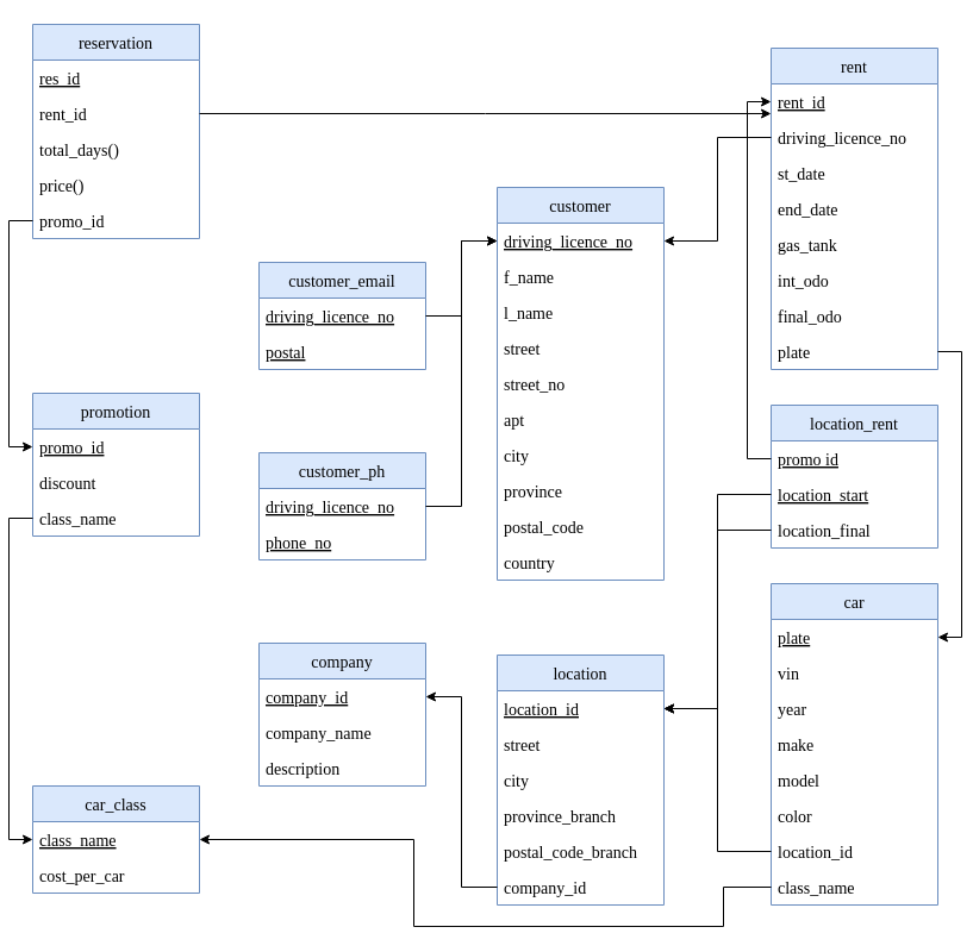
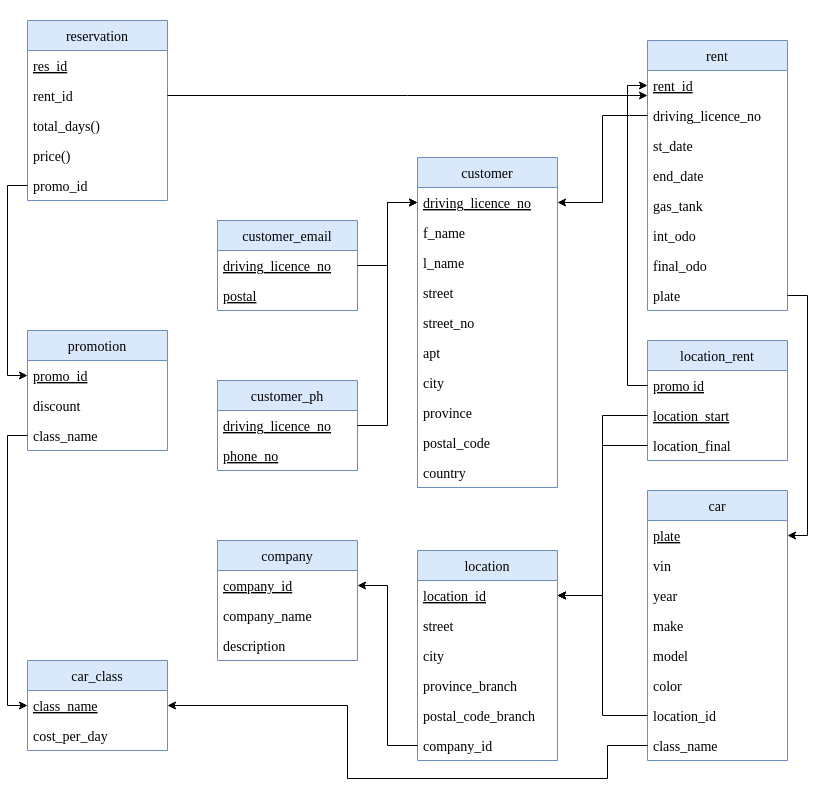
  <mxCell id="0" />
  <mxCell id="1" parent="0" />
  <mxCell id="2" value="customer_email" style="swimlane;fontStyle=0;childLayout=stackLayout;horizontal=1;startSize=30;horizontalStack=0;resizeParent=1;resizeParentMax=0;resizeLast=0;collapsible=1;marginBottom=0;fillColor=#dae8fc;strokeColor=#6c8ebf;fontSize=14;fontFamily=Georgia;" parent="1" vertex="1"><mxGeometry x="210" y="220" width="140" height="90" as="geometry" /></mxCell>
  <mxCell id="3" value="driving_licence_no" style="text;strokeColor=none;fillColor=none;align=left;verticalAlign=middle;spacingLeft=4;spacingRight=4;overflow=hidden;points=[[0,0.5],[1,0.5]];portConstraint=eastwest;rotatable=0;fontStyle=4;fontSize=14;fontFamily=Georgia;" parent="2" vertex="1"><mxGeometry y="30" width="140" height="30" as="geometry" /></mxCell>
  <mxCell id="4" value="postal" style="text;strokeColor=none;fillColor=none;align=left;verticalAlign=middle;spacingLeft=4;spacingRight=4;overflow=hidden;points=[[0,0.5],[1,0.5]];portConstraint=eastwest;rotatable=0;fontStyle=4;fontSize=14;fontFamily=Georgia;" parent="2" vertex="1"><mxGeometry y="60" width="140" height="30" as="geometry" /></mxCell>
  <mxCell id="5" value="reservation" style="swimlane;fontStyle=0;childLayout=stackLayout;horizontal=1;startSize=30;horizontalStack=0;resizeParent=1;resizeParentMax=0;resizeLast=0;collapsible=1;marginBottom=0;fillColor=#dae8fc;strokeColor=#6c8ebf;fontSize=14;fontFamily=Georgia;" parent="1" vertex="1"><mxGeometry x="20" y="20" width="140" height="180" as="geometry" /></mxCell>
  <mxCell id="6" value="res_id" style="text;strokeColor=none;fillColor=none;align=left;verticalAlign=middle;spacingLeft=4;spacingRight=4;overflow=hidden;points=[[0,0.5],[1,0.5]];portConstraint=eastwest;rotatable=0;fontStyle=4;fontSize=14;fontFamily=Georgia;" parent="5" vertex="1"><mxGeometry y="30" width="140" height="30" as="geometry" /></mxCell>
  <mxCell id="7" value="rent_id" style="text;strokeColor=none;fillColor=none;align=left;verticalAlign=middle;spacingLeft=4;spacingRight=4;overflow=hidden;points=[[0,0.5],[1,0.5]];portConstraint=eastwest;rotatable=0;fontSize=14;fontFamily=Georgia;" parent="5" vertex="1"><mxGeometry y="60" width="140" height="30" as="geometry" /></mxCell>
  <mxCell id="8" value="total_days()" style="text;strokeColor=none;fillColor=none;align=left;verticalAlign=middle;spacingLeft=4;spacingRight=4;overflow=hidden;points=[[0,0.5],[1,0.5]];portConstraint=eastwest;rotatable=0;fontStyle=0;fontSize=14;fontFamily=Georgia;" parent="5" vertex="1"><mxGeometry y="90" width="140" height="30" as="geometry" /></mxCell>
  <mxCell id="9" value="price()" style="text;strokeColor=none;fillColor=none;align=left;verticalAlign=middle;spacingLeft=4;spacingRight=4;overflow=hidden;points=[[0,0.5],[1,0.5]];portConstraint=eastwest;rotatable=0;fontSize=14;fontFamily=Georgia;" parent="5" vertex="1"><mxGeometry y="120" width="140" height="30" as="geometry" /></mxCell>
  <mxCell id="10" value="promo_id" style="text;strokeColor=none;fillColor=none;align=left;verticalAlign=middle;spacingLeft=4;spacingRight=4;overflow=hidden;points=[[0,0.5],[1,0.5]];portConstraint=eastwest;rotatable=0;fontSize=14;fontFamily=Georgia;" parent="5" vertex="1"><mxGeometry y="150" width="140" height="30" as="geometry" /></mxCell>
  <mxCell id="11" value="promotion" style="swimlane;fontStyle=0;childLayout=stackLayout;horizontal=1;startSize=30;horizontalStack=0;resizeParent=1;resizeParentMax=0;resizeLast=0;collapsible=1;marginBottom=0;fillColor=#dae8fc;strokeColor=#6c8ebf;fontSize=14;fontFamily=Georgia;" parent="1" vertex="1"><mxGeometry x="20" y="330" width="140" height="120" as="geometry" /></mxCell>
  <mxCell id="12" value="promo_id" style="text;strokeColor=none;fillColor=none;align=left;verticalAlign=middle;spacingLeft=4;spacingRight=4;overflow=hidden;points=[[0,0.5],[1,0.5]];portConstraint=eastwest;rotatable=0;fontStyle=4;fontSize=14;fontFamily=Georgia;" parent="11" vertex="1"><mxGeometry y="30" width="140" height="30" as="geometry" /></mxCell>
  <mxCell id="13" value="discount" style="text;strokeColor=none;fillColor=none;align=left;verticalAlign=middle;spacingLeft=4;spacingRight=4;overflow=hidden;points=[[0,0.5],[1,0.5]];portConstraint=eastwest;rotatable=0;fontSize=14;fontFamily=Georgia;" parent="11" vertex="1"><mxGeometry y="60" width="140" height="30" as="geometry" /></mxCell>
  <mxCell id="14" value="class_name" style="text;strokeColor=none;fillColor=none;align=left;verticalAlign=middle;spacingLeft=4;spacingRight=4;overflow=hidden;points=[[0,0.5],[1,0.5]];portConstraint=eastwest;rotatable=0;fontSize=14;fontFamily=Georgia;" parent="11" vertex="1"><mxGeometry y="90" width="140" height="30" as="geometry" /></mxCell>
  <mxCell id="15" value="car_class" style="swimlane;fontStyle=0;childLayout=stackLayout;horizontal=1;startSize=30;horizontalStack=0;resizeParent=1;resizeParentMax=0;resizeLast=0;collapsible=1;marginBottom=0;fillColor=#dae8fc;strokeColor=#6c8ebf;fontSize=14;fontFamily=Georgia;" parent="1" vertex="1"><mxGeometry x="20" y="660" width="140" height="90" as="geometry" /></mxCell>
  <mxCell id="16" value="class_name" style="text;strokeColor=none;fillColor=none;align=left;verticalAlign=middle;spacingLeft=4;spacingRight=4;overflow=hidden;points=[[0,0.5],[1,0.5]];portConstraint=eastwest;rotatable=0;fontSize=14;fontFamily=Georgia;fontStyle=4" parent="15" vertex="1"><mxGeometry y="30" width="140" height="30" as="geometry" /></mxCell>
- <mxCell id="17" value="cost_per_car" style="text;strokeColor=none;fillColor=none;align=left;verticalAlign=middle;spacingLeft=4;spacingRight=4;overflow=hidden;points=[[0,0.5],[1,0.5]];portConstraint=eastwest;rotatable=0;fontSize=14;fontFamily=Georgia;" parent="15" vertex="1"><mxGeometry y="60" width="140" height="30" as="geometry" /></mxCell>
+ <mxCell id="17" value="cost_per_day" style="text;strokeColor=none;fillColor=none;align=left;verticalAlign=middle;spacingLeft=4;spacingRight=4;overflow=hidden;points=[[0,0.5],[1,0.5]];portConstraint=eastwest;rotatable=0;fontSize=14;fontFamily=Georgia;" parent="15" vertex="1"><mxGeometry y="60" width="140" height="30" as="geometry" /></mxCell>
  <mxCell id="18" value="customer_ph" style="swimlane;fontStyle=0;childLayout=stackLayout;horizontal=1;startSize=30;horizontalStack=0;resizeParent=1;resizeParentMax=0;resizeLast=0;collapsible=1;marginBottom=0;fillColor=#dae8fc;strokeColor=#6c8ebf;fontSize=14;fontFamily=Georgia;" parent="1" vertex="1"><mxGeometry x="210" y="380" width="140" height="90" as="geometry" /></mxCell>
  <mxCell id="19" value="driving_licence_no" style="text;strokeColor=none;fillColor=none;align=left;verticalAlign=middle;spacingLeft=4;spacingRight=4;overflow=hidden;points=[[0,0.5],[1,0.5]];portConstraint=eastwest;rotatable=0;fontStyle=4;fontSize=14;fontFamily=Georgia;" parent="18" vertex="1"><mxGeometry y="30" width="140" height="30" as="geometry" /></mxCell>
  <mxCell id="20" value="phone_no" style="text;strokeColor=none;fillColor=none;align=left;verticalAlign=middle;spacingLeft=4;spacingRight=4;overflow=hidden;points=[[0,0.5],[1,0.5]];portConstraint=eastwest;rotatable=0;fontStyle=4;fontSize=14;fontFamily=Georgia;" parent="18" vertex="1"><mxGeometry y="60" width="140" height="30" as="geometry" /></mxCell>
  <mxCell id="21" value="customer" style="swimlane;fontStyle=0;childLayout=stackLayout;horizontal=1;startSize=30;horizontalStack=0;resizeParent=1;resizeParentMax=0;resizeLast=0;collapsible=1;marginBottom=0;fillColor=#dae8fc;strokeColor=#6c8ebf;fontSize=14;fontFamily=Georgia;" parent="1" vertex="1"><mxGeometry x="410" y="157" width="140" height="330" as="geometry" /></mxCell>
  <mxCell id="22" value="driving_licence_no" style="text;strokeColor=none;fillColor=none;align=left;verticalAlign=middle;spacingLeft=4;spacingRight=4;overflow=hidden;points=[[0,0.5],[1,0.5]];portConstraint=eastwest;rotatable=0;fontStyle=4;fontSize=14;fontFamily=Georgia;" parent="21" vertex="1"><mxGeometry y="30" width="140" height="30" as="geometry" /></mxCell>
  <mxCell id="23" value="f_name" style="text;strokeColor=none;fillColor=none;align=left;verticalAlign=middle;spacingLeft=4;spacingRight=4;overflow=hidden;points=[[0,0.5],[1,0.5]];portConstraint=eastwest;rotatable=0;fontSize=14;fontFamily=Georgia;" parent="21" vertex="1"><mxGeometry y="60" width="140" height="30" as="geometry" /></mxCell>
  <mxCell id="24" value="l_name" style="text;strokeColor=none;fillColor=none;align=left;verticalAlign=middle;spacingLeft=4;spacingRight=4;overflow=hidden;points=[[0,0.5],[1,0.5]];portConstraint=eastwest;rotatable=0;fontSize=14;fontFamily=Georgia;" parent="21" vertex="1"><mxGeometry y="90" width="140" height="30" as="geometry" /></mxCell>
  <mxCell id="25" value="street" style="text;strokeColor=none;fillColor=none;align=left;verticalAlign=middle;spacingLeft=4;spacingRight=4;overflow=hidden;points=[[0,0.5],[1,0.5]];portConstraint=eastwest;rotatable=0;fontSize=14;fontFamily=Georgia;" parent="21" vertex="1"><mxGeometry y="120" width="140" height="30" as="geometry" /></mxCell>
  <mxCell id="26" value="street_no" style="text;strokeColor=none;fillColor=none;align=left;verticalAlign=middle;spacingLeft=4;spacingRight=4;overflow=hidden;points=[[0,0.5],[1,0.5]];portConstraint=eastwest;rotatable=0;fontSize=14;fontFamily=Georgia;" parent="21" vertex="1"><mxGeometry y="150" width="140" height="30" as="geometry" /></mxCell>
  <mxCell id="27" value="apt" style="text;strokeColor=none;fillColor=none;align=left;verticalAlign=middle;spacingLeft=4;spacingRight=4;overflow=hidden;points=[[0,0.5],[1,0.5]];portConstraint=eastwest;rotatable=0;fontSize=14;fontFamily=Georgia;" parent="21" vertex="1"><mxGeometry y="180" width="140" height="30" as="geometry" /></mxCell>
  <mxCell id="28" value="city" style="text;strokeColor=none;fillColor=none;align=left;verticalAlign=middle;spacingLeft=4;spacingRight=4;overflow=hidden;points=[[0,0.5],[1,0.5]];portConstraint=eastwest;rotatable=0;fontSize=14;fontFamily=Georgia;" parent="21" vertex="1"><mxGeometry y="210" width="140" height="30" as="geometry" /></mxCell>
  <mxCell id="29" value="province" style="text;strokeColor=none;fillColor=none;align=left;verticalAlign=middle;spacingLeft=4;spacingRight=4;overflow=hidden;points=[[0,0.5],[1,0.5]];portConstraint=eastwest;rotatable=0;fontSize=14;fontFamily=Georgia;" parent="21" vertex="1"><mxGeometry y="240" width="140" height="30" as="geometry" /></mxCell>
  <mxCell id="30" value="postal_code" style="text;strokeColor=none;fillColor=none;align=left;verticalAlign=middle;spacingLeft=4;spacingRight=4;overflow=hidden;points=[[0,0.5],[1,0.5]];portConstraint=eastwest;rotatable=0;fontSize=14;fontFamily=Georgia;" parent="21" vertex="1"><mxGeometry y="270" width="140" height="30" as="geometry" /></mxCell>
  <mxCell id="31" value="country" style="text;strokeColor=none;fillColor=none;align=left;verticalAlign=middle;spacingLeft=4;spacingRight=4;overflow=hidden;points=[[0,0.5],[1,0.5]];portConstraint=eastwest;rotatable=0;fontSize=14;fontFamily=Georgia;" parent="21" vertex="1"><mxGeometry y="300" width="140" height="30" as="geometry" /></mxCell>
  <mxCell id="32" value="location" style="swimlane;fontStyle=0;childLayout=stackLayout;horizontal=1;startSize=30;horizontalStack=0;resizeParent=1;resizeParentMax=0;resizeLast=0;collapsible=1;marginBottom=0;fillColor=#dae8fc;strokeColor=#6c8ebf;fontSize=14;fontFamily=Georgia;" parent="1" vertex="1"><mxGeometry x="410" y="550" width="140" height="210" as="geometry" /></mxCell>
  <mxCell id="33" value="location_id" style="text;strokeColor=none;fillColor=none;align=left;verticalAlign=middle;spacingLeft=4;spacingRight=4;overflow=hidden;points=[[0,0.5],[1,0.5]];portConstraint=eastwest;rotatable=0;fontStyle=4;fontSize=14;fontFamily=Georgia;" parent="32" vertex="1"><mxGeometry y="30" width="140" height="30" as="geometry" /></mxCell>
  <mxCell id="34" value="street" style="text;strokeColor=none;fillColor=none;align=left;verticalAlign=middle;spacingLeft=4;spacingRight=4;overflow=hidden;points=[[0,0.5],[1,0.5]];portConstraint=eastwest;rotatable=0;fontSize=14;fontFamily=Georgia;" parent="32" vertex="1"><mxGeometry y="60" width="140" height="30" as="geometry" /></mxCell>
  <mxCell id="35" value="city" style="text;strokeColor=none;fillColor=none;align=left;verticalAlign=middle;spacingLeft=4;spacingRight=4;overflow=hidden;points=[[0,0.5],[1,0.5]];portConstraint=eastwest;rotatable=0;fontSize=14;fontFamily=Georgia;" parent="32" vertex="1"><mxGeometry y="90" width="140" height="30" as="geometry" /></mxCell>
  <mxCell id="36" value="province_branch" style="text;strokeColor=none;fillColor=none;align=left;verticalAlign=middle;spacingLeft=4;spacingRight=4;overflow=hidden;points=[[0,0.5],[1,0.5]];portConstraint=eastwest;rotatable=0;fontSize=14;fontFamily=Georgia;" parent="32" vertex="1"><mxGeometry y="120" width="140" height="30" as="geometry" /></mxCell>
  <mxCell id="37" value="postal_code_branch" style="text;strokeColor=none;fillColor=none;align=left;verticalAlign=middle;spacingLeft=4;spacingRight=4;overflow=hidden;points=[[0,0.5],[1,0.5]];portConstraint=eastwest;rotatable=0;fontSize=14;fontFamily=Georgia;" parent="32" vertex="1"><mxGeometry y="150" width="140" height="30" as="geometry" /></mxCell>
  <mxCell id="38" value="company_id" style="text;strokeColor=none;fillColor=none;align=left;verticalAlign=middle;spacingLeft=4;spacingRight=4;overflow=hidden;points=[[0,0.5],[1,0.5]];portConstraint=eastwest;rotatable=0;fontSize=14;fontFamily=Georgia;" parent="32" vertex="1"><mxGeometry y="180" width="140" height="30" as="geometry" /></mxCell>
  <mxCell id="39" value="company" style="swimlane;fontStyle=0;childLayout=stackLayout;horizontal=1;startSize=30;horizontalStack=0;resizeParent=1;resizeParentMax=0;resizeLast=0;collapsible=1;marginBottom=0;fillColor=#dae8fc;strokeColor=#6c8ebf;fontSize=14;fontFamily=Georgia;" parent="1" vertex="1"><mxGeometry x="210" y="540" width="140" height="120" as="geometry" /></mxCell>
  <mxCell id="40" value="company_id" style="text;strokeColor=none;fillColor=none;align=left;verticalAlign=middle;spacingLeft=4;spacingRight=4;overflow=hidden;points=[[0,0.5],[1,0.5]];portConstraint=eastwest;rotatable=0;fontStyle=4;fontSize=14;fontFamily=Georgia;" parent="39" vertex="1"><mxGeometry y="30" width="140" height="30" as="geometry" /></mxCell>
  <mxCell id="41" value="company_name" style="text;strokeColor=none;fillColor=none;align=left;verticalAlign=middle;spacingLeft=4;spacingRight=4;overflow=hidden;points=[[0,0.5],[1,0.5]];portConstraint=eastwest;rotatable=0;fontSize=14;fontFamily=Georgia;" parent="39" vertex="1"><mxGeometry y="60" width="140" height="30" as="geometry" /></mxCell>
  <mxCell id="42" value="description" style="text;strokeColor=none;fillColor=none;align=left;verticalAlign=middle;spacingLeft=4;spacingRight=4;overflow=hidden;points=[[0,0.5],[1,0.5]];portConstraint=eastwest;rotatable=0;fontSize=14;fontFamily=Georgia;" parent="39" vertex="1"><mxGeometry y="90" width="140" height="30" as="geometry" /></mxCell>
  <mxCell id="43" value="rent" style="swimlane;fontStyle=0;childLayout=stackLayout;horizontal=1;startSize=30;horizontalStack=0;resizeParent=1;resizeParentMax=0;resizeLast=0;collapsible=1;marginBottom=0;fillColor=#dae8fc;strokeColor=#6c8ebf;fontSize=14;fontFamily=Georgia;" parent="1" vertex="1"><mxGeometry x="640" y="40" width="140" height="270" as="geometry" /></mxCell>
  <mxCell id="44" value="rent_id" style="text;strokeColor=none;fillColor=none;align=left;verticalAlign=middle;spacingLeft=4;spacingRight=4;overflow=hidden;points=[[0,0.5],[1,0.5]];portConstraint=eastwest;rotatable=0;fontStyle=4;fontSize=14;fontFamily=Georgia;" parent="43" vertex="1"><mxGeometry y="30" width="140" height="30" as="geometry" /></mxCell>
  <mxCell id="45" value="driving_licence_no" style="text;strokeColor=none;fillColor=none;align=left;verticalAlign=middle;spacingLeft=4;spacingRight=4;overflow=hidden;points=[[0,0.5],[1,0.5]];portConstraint=eastwest;rotatable=0;fontSize=14;fontFamily=Georgia;" parent="43" vertex="1"><mxGeometry y="60" width="140" height="30" as="geometry" /></mxCell>
  <mxCell id="46" value="st_date" style="text;strokeColor=none;fillColor=none;align=left;verticalAlign=middle;spacingLeft=4;spacingRight=4;overflow=hidden;points=[[0,0.5],[1,0.5]];portConstraint=eastwest;rotatable=0;fontSize=14;fontFamily=Georgia;" parent="43" vertex="1"><mxGeometry y="90" width="140" height="30" as="geometry" /></mxCell>
  <mxCell id="47" value="end_date" style="text;strokeColor=none;fillColor=none;align=left;verticalAlign=middle;spacingLeft=4;spacingRight=4;overflow=hidden;points=[[0,0.5],[1,0.5]];portConstraint=eastwest;rotatable=0;fontSize=14;fontFamily=Georgia;" parent="43" vertex="1"><mxGeometry y="120" width="140" height="30" as="geometry" /></mxCell>
  <mxCell id="48" value="gas_tank" style="text;strokeColor=none;fillColor=none;align=left;verticalAlign=middle;spacingLeft=4;spacingRight=4;overflow=hidden;points=[[0,0.5],[1,0.5]];portConstraint=eastwest;rotatable=0;fontSize=14;fontFamily=Georgia;" parent="43" vertex="1"><mxGeometry y="150" width="140" height="30" as="geometry" /></mxCell>
  <mxCell id="49" value="int_odo" style="text;strokeColor=none;fillColor=none;align=left;verticalAlign=middle;spacingLeft=4;spacingRight=4;overflow=hidden;points=[[0,0.5],[1,0.5]];portConstraint=eastwest;rotatable=0;fontSize=14;fontFamily=Georgia;" parent="43" vertex="1"><mxGeometry y="180" width="140" height="30" as="geometry" /></mxCell>
  <mxCell id="50" value="final_odo" style="text;strokeColor=none;fillColor=none;align=left;verticalAlign=middle;spacingLeft=4;spacingRight=4;overflow=hidden;points=[[0,0.5],[1,0.5]];portConstraint=eastwest;rotatable=0;fontSize=14;fontFamily=Georgia;" parent="43" vertex="1"><mxGeometry y="210" width="140" height="30" as="geometry" /></mxCell>
  <mxCell id="51" value="plate" style="text;strokeColor=none;fillColor=none;align=left;verticalAlign=middle;spacingLeft=4;spacingRight=4;overflow=hidden;points=[[0,0.5],[1,0.5]];portConstraint=eastwest;rotatable=0;fontSize=14;fontFamily=Georgia;" parent="43" vertex="1"><mxGeometry y="240" width="140" height="30" as="geometry" /></mxCell>
  <mxCell id="52" value="car" style="swimlane;fontStyle=0;childLayout=stackLayout;horizontal=1;startSize=30;horizontalStack=0;resizeParent=1;resizeParentMax=0;resizeLast=0;collapsible=1;marginBottom=0;fillColor=#dae8fc;strokeColor=#6c8ebf;fontSize=14;fontFamily=Georgia;" parent="1" vertex="1"><mxGeometry x="640" y="490" width="140" height="270" as="geometry" /></mxCell>
  <mxCell id="53" value="plate" style="text;strokeColor=none;fillColor=none;align=left;verticalAlign=middle;spacingLeft=4;spacingRight=4;overflow=hidden;points=[[0,0.5],[1,0.5]];portConstraint=eastwest;rotatable=0;fontStyle=4;fontSize=14;fontFamily=Georgia;" parent="52" vertex="1"><mxGeometry y="30" width="140" height="30" as="geometry" /></mxCell>
  <mxCell id="54" value="vin" style="text;strokeColor=none;fillColor=none;align=left;verticalAlign=middle;spacingLeft=4;spacingRight=4;overflow=hidden;points=[[0,0.5],[1,0.5]];portConstraint=eastwest;rotatable=0;fontSize=14;fontFamily=Georgia;" parent="52" vertex="1"><mxGeometry y="60" width="140" height="30" as="geometry" /></mxCell>
  <mxCell id="55" value="year" style="text;strokeColor=none;fillColor=none;align=left;verticalAlign=middle;spacingLeft=4;spacingRight=4;overflow=hidden;points=[[0,0.5],[1,0.5]];portConstraint=eastwest;rotatable=0;fontSize=14;fontFamily=Georgia;" parent="52" vertex="1"><mxGeometry y="90" width="140" height="30" as="geometry" /></mxCell>
  <mxCell id="56" value="make" style="text;strokeColor=none;fillColor=none;align=left;verticalAlign=middle;spacingLeft=4;spacingRight=4;overflow=hidden;points=[[0,0.5],[1,0.5]];portConstraint=eastwest;rotatable=0;fontSize=14;fontFamily=Georgia;" parent="52" vertex="1"><mxGeometry y="120" width="140" height="30" as="geometry" /></mxCell>
  <mxCell id="57" value="model" style="text;strokeColor=none;fillColor=none;align=left;verticalAlign=middle;spacingLeft=4;spacingRight=4;overflow=hidden;points=[[0,0.5],[1,0.5]];portConstraint=eastwest;rotatable=0;fontSize=14;fontFamily=Georgia;" parent="52" vertex="1"><mxGeometry y="150" width="140" height="30" as="geometry" /></mxCell>
  <mxCell id="58" value="color" style="text;strokeColor=none;fillColor=none;align=left;verticalAlign=middle;spacingLeft=4;spacingRight=4;overflow=hidden;points=[[0,0.5],[1,0.5]];portConstraint=eastwest;rotatable=0;fontSize=14;fontFamily=Georgia;" parent="52" vertex="1"><mxGeometry y="180" width="140" height="30" as="geometry" /></mxCell>
  <mxCell id="59" value="location_id" style="text;strokeColor=none;fillColor=none;align=left;verticalAlign=middle;spacingLeft=4;spacingRight=4;overflow=hidden;points=[[0,0.5],[1,0.5]];portConstraint=eastwest;rotatable=0;fontSize=14;fontFamily=Georgia;" parent="52" vertex="1"><mxGeometry y="210" width="140" height="30" as="geometry" /></mxCell>
  <mxCell id="60" value="class_name" style="text;strokeColor=none;fillColor=none;align=left;verticalAlign=middle;spacingLeft=4;spacingRight=4;overflow=hidden;points=[[0,0.5],[1,0.5]];portConstraint=eastwest;rotatable=0;fontSize=14;fontFamily=Georgia;" parent="52" vertex="1"><mxGeometry y="240" width="140" height="30" as="geometry" /></mxCell>
  <mxCell id="61" style="edgeStyle=orthogonalEdgeStyle;rounded=0;orthogonalLoop=1;jettySize=auto;html=1;entryX=1;entryY=0.5;entryDx=0;entryDy=0;" edge="1" parent="1" source="59" target="33"><mxGeometry relative="1" as="geometry" /></mxCell>
  <mxCell id="62" style="edgeStyle=orthogonalEdgeStyle;rounded=0;orthogonalLoop=1;jettySize=auto;html=1;exitX=0;exitY=0.5;exitDx=0;exitDy=0;entryX=1;entryY=0.5;entryDx=0;entryDy=0;" edge="1" parent="1" source="45" target="22"><mxGeometry relative="1" as="geometry" /></mxCell>
  <mxCell id="63" style="edgeStyle=orthogonalEdgeStyle;rounded=0;orthogonalLoop=1;jettySize=auto;html=1;entryX=0;entryY=0.5;entryDx=0;entryDy=0;" edge="1" parent="1" source="3" target="22"><mxGeometry relative="1" as="geometry" /></mxCell>
  <mxCell id="64" style="edgeStyle=orthogonalEdgeStyle;rounded=0;orthogonalLoop=1;jettySize=auto;html=1;exitX=0;exitY=0.5;exitDx=0;exitDy=0;entryX=1;entryY=0.5;entryDx=0;entryDy=0;" edge="1" parent="1" source="60" target="16"><mxGeometry relative="1" as="geometry"><Array as="points"><mxPoint x="600" y="745" /><mxPoint x="600" y="778" /><mxPoint x="340" y="778" /><mxPoint x="340" y="705" /></Array></mxGeometry></mxCell>
  <mxCell id="65" style="edgeStyle=orthogonalEdgeStyle;rounded=0;orthogonalLoop=1;jettySize=auto;html=1;entryX=1;entryY=0.5;entryDx=0;entryDy=0;" edge="1" parent="1" source="38" target="40"><mxGeometry relative="1" as="geometry" /></mxCell>
  <mxCell id="66" style="edgeStyle=orthogonalEdgeStyle;rounded=0;orthogonalLoop=1;jettySize=auto;html=1;exitX=0;exitY=0.5;exitDx=0;exitDy=0;entryX=0;entryY=0.5;entryDx=0;entryDy=0;" edge="1" parent="1" source="14" target="16"><mxGeometry relative="1" as="geometry" /></mxCell>
  <mxCell id="67" style="edgeStyle=orthogonalEdgeStyle;rounded=0;orthogonalLoop=1;jettySize=auto;html=1;entryX=0;entryY=0.5;entryDx=0;entryDy=0;" edge="1" parent="1" source="10" target="12"><mxGeometry relative="1" as="geometry" /></mxCell>
  <mxCell id="68" value="location_rent" style="swimlane;fontStyle=0;childLayout=stackLayout;horizontal=1;startSize=30;horizontalStack=0;resizeParent=1;resizeParentMax=0;resizeLast=0;collapsible=1;marginBottom=0;fillColor=#dae8fc;strokeColor=#6c8ebf;fontSize=14;fontFamily=Georgia;" vertex="1" parent="1"><mxGeometry x="640" y="340" width="140" height="120" as="geometry" /></mxCell>
  <mxCell id="69" value="promo id" style="text;strokeColor=none;fillColor=none;align=left;verticalAlign=middle;spacingLeft=4;spacingRight=4;overflow=hidden;points=[[0,0.5],[1,0.5]];portConstraint=eastwest;rotatable=0;fontStyle=4;fontSize=14;fontFamily=Georgia;" vertex="1" parent="68"><mxGeometry y="30" width="140" height="30" as="geometry" /></mxCell>
  <mxCell id="70" value="location_start" style="text;strokeColor=none;fillColor=none;align=left;verticalAlign=middle;spacingLeft=4;spacingRight=4;overflow=hidden;points=[[0,0.5],[1,0.5]];portConstraint=eastwest;rotatable=0;fontStyle=4;fontSize=14;fontFamily=Georgia;" vertex="1" parent="68"><mxGeometry y="60" width="140" height="30" as="geometry" /></mxCell>
  <mxCell id="71" value="location_final" style="text;strokeColor=none;fillColor=none;align=left;verticalAlign=middle;spacingLeft=4;spacingRight=4;overflow=hidden;points=[[0,0.5],[1,0.5]];portConstraint=eastwest;rotatable=0;fontStyle=0;fontSize=14;fontFamily=Georgia;" vertex="1" parent="68"><mxGeometry y="90" width="140" height="30" as="geometry" /></mxCell>
  <mxCell id="72" style="edgeStyle=orthogonalEdgeStyle;rounded=0;orthogonalLoop=1;jettySize=auto;html=1;exitX=1;exitY=0.5;exitDx=0;exitDy=0;entryX=1;entryY=0.5;entryDx=0;entryDy=0;" edge="1" parent="1" source="51" target="53"><mxGeometry relative="1" as="geometry" /></mxCell>
  <mxCell id="73" style="edgeStyle=orthogonalEdgeStyle;rounded=0;orthogonalLoop=1;jettySize=auto;html=1;entryX=1;entryY=0.5;entryDx=0;entryDy=0;" edge="1" parent="1" source="70" target="33"><mxGeometry relative="1" as="geometry" /></mxCell>
  <mxCell id="74" style="edgeStyle=orthogonalEdgeStyle;rounded=0;orthogonalLoop=1;jettySize=auto;html=1;entryX=0;entryY=0.5;entryDx=0;entryDy=0;" edge="1" parent="1" source="69" target="44"><mxGeometry relative="1" as="geometry" /></mxCell>
  <mxCell id="75" style="edgeStyle=orthogonalEdgeStyle;rounded=0;orthogonalLoop=1;jettySize=auto;html=1;" edge="1" parent="1" source="7"><mxGeometry relative="1" as="geometry"><mxPoint x="640" y="95" as="targetPoint" /></mxGeometry></mxCell>
  <mxCell id="76" style="edgeStyle=orthogonalEdgeStyle;rounded=0;orthogonalLoop=1;jettySize=auto;html=1;" edge="1" parent="1" source="19" target="22"><mxGeometry relative="1" as="geometry" /></mxCell>
  <mxCell id="77" style="edgeStyle=orthogonalEdgeStyle;rounded=0;orthogonalLoop=1;jettySize=auto;html=1;exitX=0;exitY=0.5;exitDx=0;exitDy=0;entryX=1;entryY=0.5;entryDx=0;entryDy=0;" edge="1" parent="1" source="71" target="33"><mxGeometry relative="1" as="geometry" /></mxCell>
